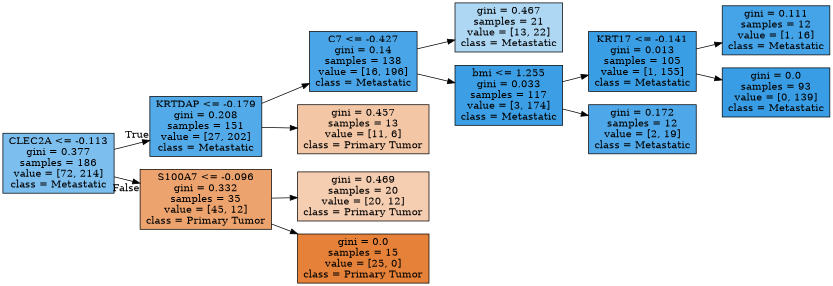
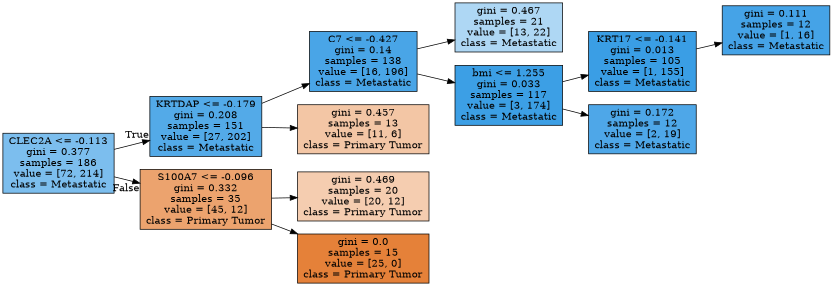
  digraph {
    rankdir=LR
    node [color=black shape=box style=filled]
    n1 [fillcolor="#7cbeee" label="CLEC2A <= -0.113\ngini = 0.377\nsamples = 186\nvalue = [72, 214]\nclass = Metastatic"]
    n2 [fillcolor="#53aae8" label="KRTDAP <= -0.179\ngini = 0.208\nsamples = 151\nvalue = [27, 202]\nclass = Metastatic"]
    n3 [fillcolor="#eca36e" label="S100A7 <= -0.096\ngini = 0.332\nsamples = 35\nvalue = [45, 12]\nclass = Primary Tumor"]
    n4 [fillcolor="#49a5e7" label="C7 <= -0.427\ngini = 0.14\nsamples = 138\nvalue = [16, 196]\nclass = Metastatic"]
    n5 [fillcolor="#f3c6a5" label="gini = 0.457\nsamples = 13\nvalue = [11, 6]\nclass = Primary Tumor"]
    n6 [fillcolor="#aed7f4" label="gini = 0.467\nsamples = 21\nvalue = [13, 22]\nclass = Metastatic"]
    n7 [fillcolor="#3c9fe5" label="bmi <= 1.255\ngini = 0.033\nsamples = 117\nvalue = [3, 174]\nclass = Metastatic"]
    n8 [fillcolor="#3a9ee5" label="KRT17 <= -0.141\ngini = 0.013\nsamples = 105\nvalue = [1, 155]\nclass = Metastatic"]
    n9 [fillcolor="#4ea7e8" label="gini = 0.172\nsamples = 12\nvalue = [2, 19]\nclass = Metastatic"]
    n10 [fillcolor="#45a3e7" label="gini = 0.111\nsamples = 12\nvalue = [1, 16]\nclass = Metastatic"]
-   n11 [fillcolor="#399de5" label="gini = 0.0\nsamples = 93\nvalue = [0, 139]\nclass = Metastatic"]
    n12 [fillcolor="#f5cdb0" label="gini = 0.469\nsamples = 20\nvalue = [20, 12]\nclass = Primary Tumor"]
    n13 [fillcolor="#e58139" label="gini = 0.0\nsamples = 15\nvalue = [25, 0]\nclass = Primary Tumor"]
    n1 -> n2 [headlabel=True labelangle=45 labeldistance=2.5]
    n1 -> n3 [headlabel=False labelangle=-45 labeldistance=2.5]
    n2 -> n4
    n2 -> n5
    n3 -> n12
    n3 -> n13
    n4 -> n6
    n4 -> n7
    n7 -> n8
    n7 -> n9
    n8 -> n10
-   n8 -> n11
  }
